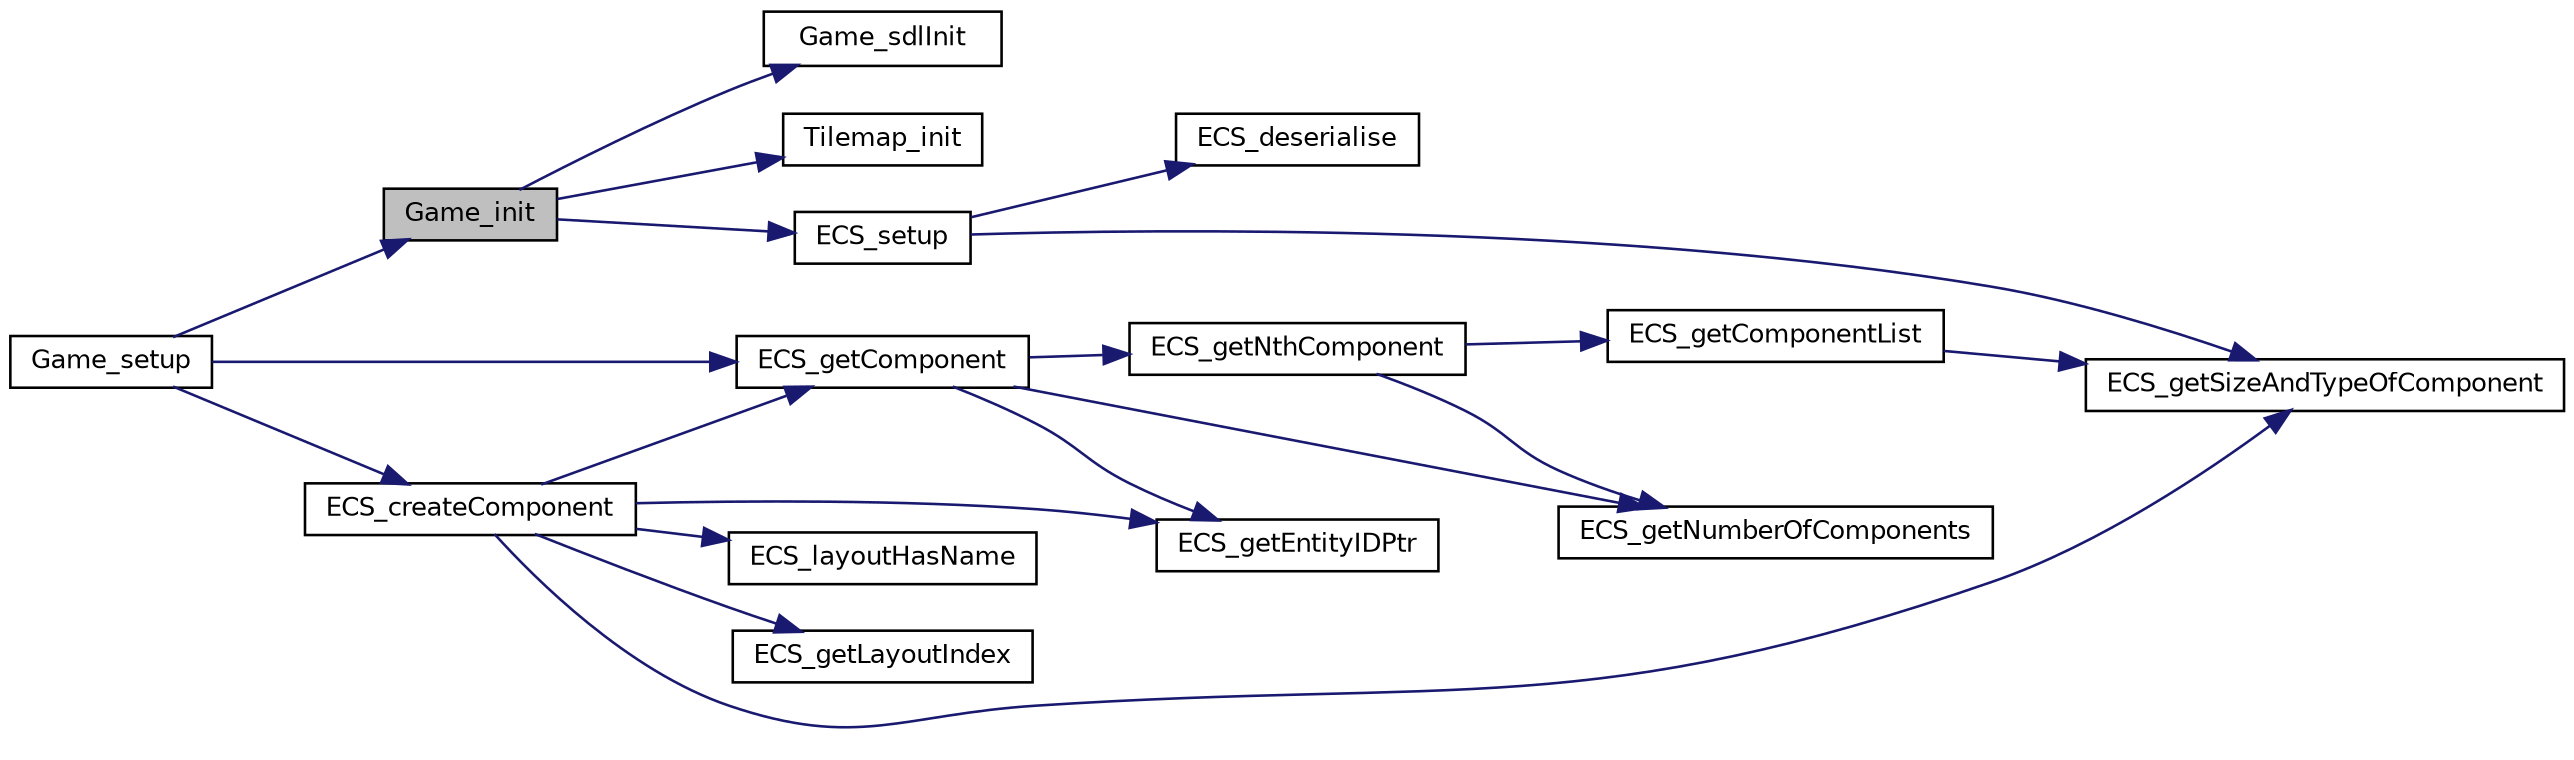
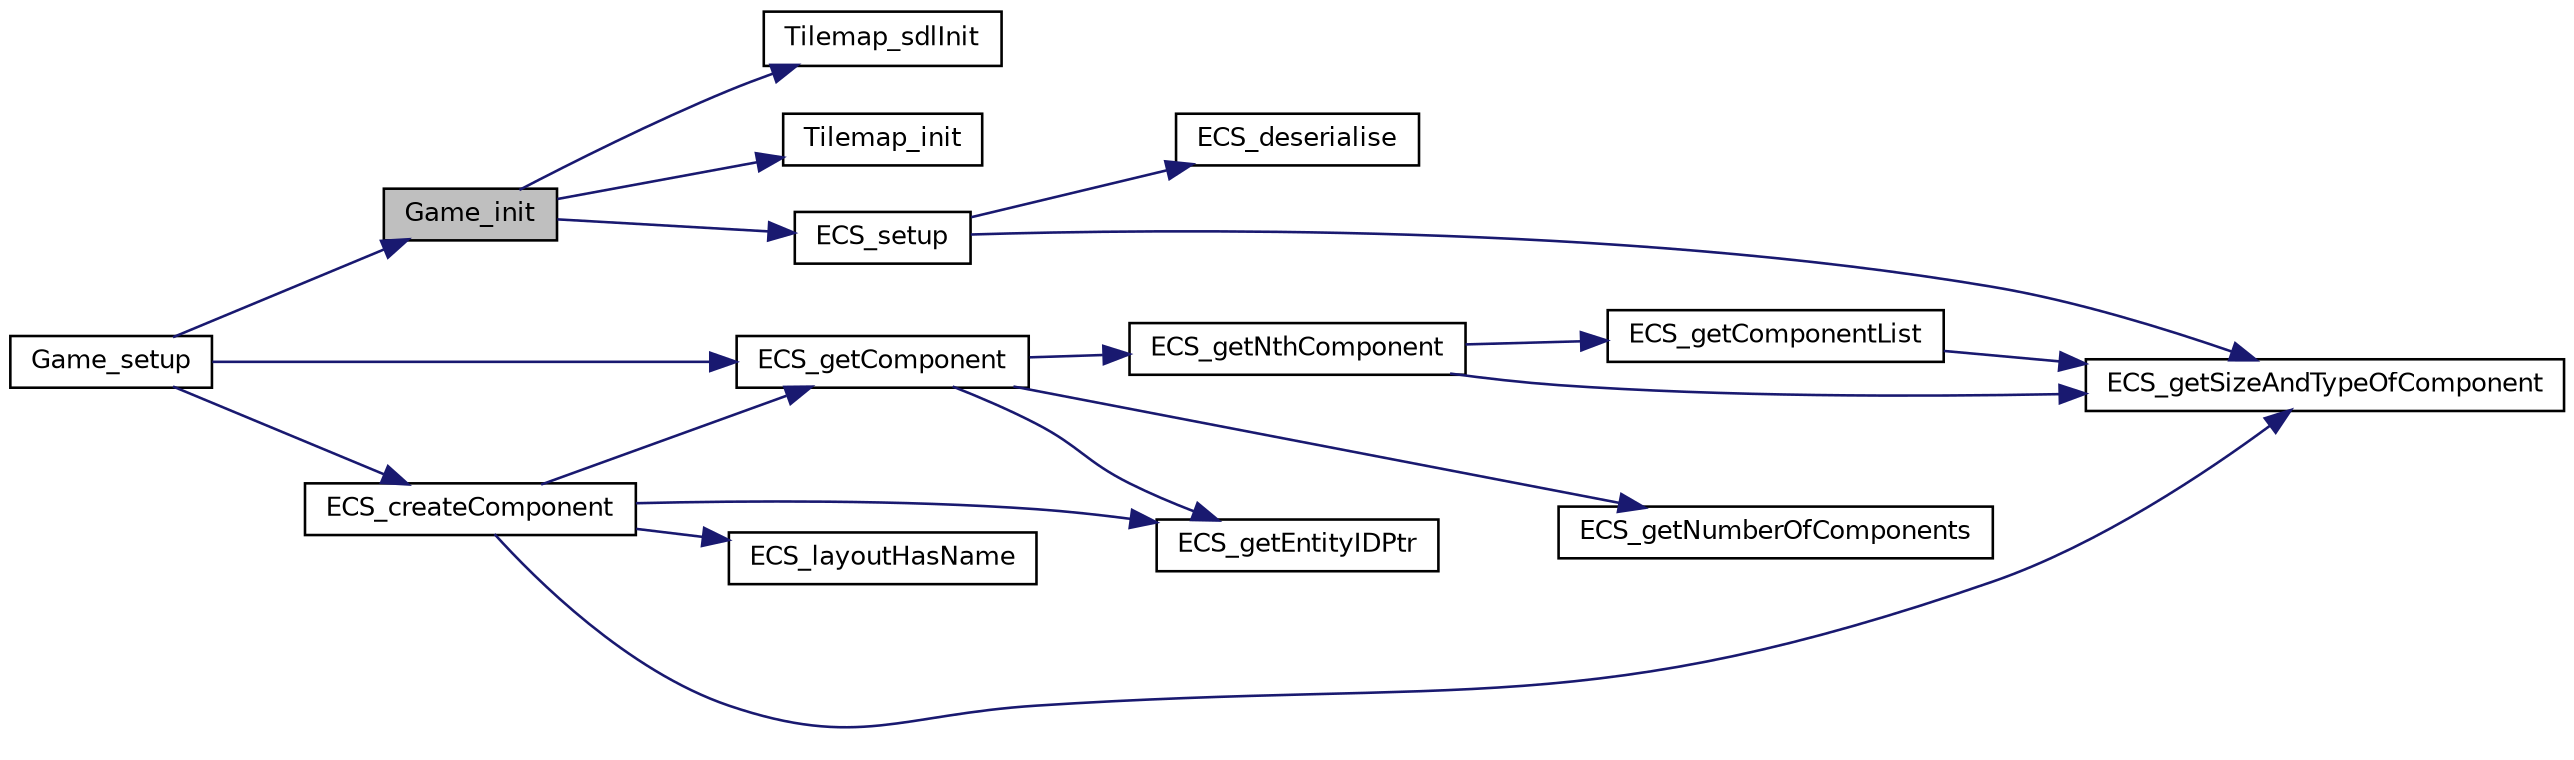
  digraph {
    rankdir=LR
    node [color=black fillcolor=white fontname=Helvetica fontsize=10 shape=record style=filled]
    edge [color=midnightblue fontname=Helvetica fontsize=10 labelfontname=Helvetica labelfontsize=10 style=solid]
    n1 [fillcolor=grey75 fontcolor=black height=0.2 label=Game_init width=0.4]
    n2 [height=0.2 label=ECS_setup width=0.4]
-   n3 [height=0.2 label=Game_sdlInit width=0.4]
+   n3 [height=0.2 label=Tilemap_sdlInit width=0.4]
    n4 [height=0.2 label=Tilemap_init width=0.4]
    n5 [height=0.2 label=ECS_deserialise width=0.4]
    n6 [height=0.2 label=ECS_getSizeAndTypeOfComponent width=0.4]
    n7 [height=0.2 label=Game_setup width=0.4]
    n8 [height=0.2 label=ECS_createComponent width=0.4]
    n9 [height=0.2 label=ECS_getComponent width=0.4]
    n10 [height=0.2 label=ECS_getEntityIDPtr width=0.4]
-   n11 [height=0.2 label=ECS_getLayoutIndex width=0.4]
    n12 [height=0.2 label=ECS_layoutHasName width=0.4]
    n13 [height=0.2 label=ECS_getNthComponent width=0.4]
    n14 [height=0.2 label=ECS_getNumberOfComponents width=0.4]
    n15 [height=0.2 label=ECS_getComponentList width=0.4]
    n1 -> n2
    n1 -> n3
    n1 -> n4
    n2 -> n5
    n2 -> n6
    n7 -> n1
    n7 -> n8
    n7 -> n9
    n8 -> n6
    n8 -> n9
    n8 -> n10
-   n8 -> n11
    n8 -> n12
    n9 -> n10
    n9 -> n13
    n9 -> n14
-   n13 -> n14
+   n13 -> n6
    n13 -> n15
    n15 -> n6
  }
